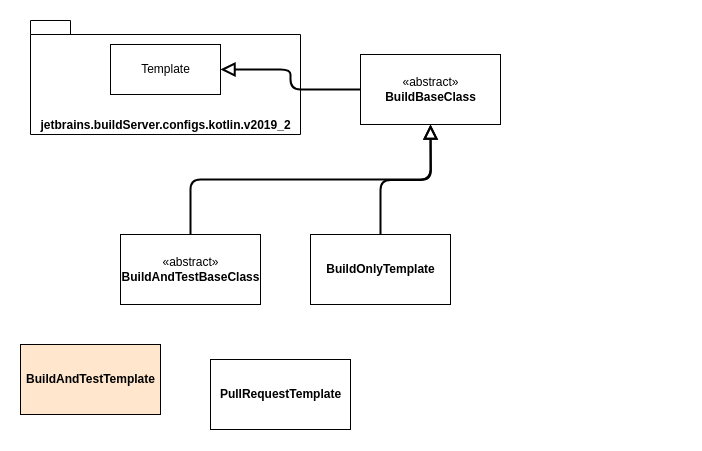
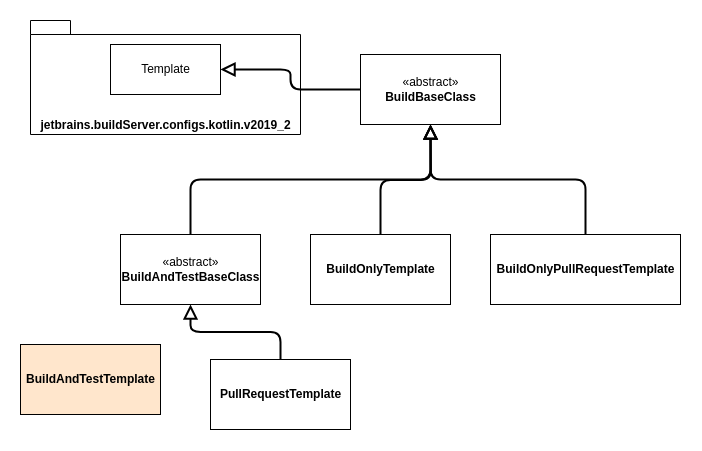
  <mxCell id="0" />
  <mxCell id="1" parent="0" />
  <mxCell id="2" value="«abstract»&lt;br&gt;&lt;b&gt;BuildBaseClass&lt;/b&gt;" style="html=1;" vertex="1" parent="1"><mxGeometry x="360" y="54" width="140" height="70" as="geometry" /></mxCell>
  <mxCell id="3" value="jetbrains.buildServer.configs.kotlin.v2019_2" style="shape=folder;fontStyle=1;spacingTop=10;tabWidth=40;tabHeight=14;tabPosition=left;html=1;verticalAlign=bottom;" vertex="1" parent="1"><mxGeometry x="30" y="20" width="270" height="114" as="geometry" /></mxCell>
  <mxCell id="4" value="Template" style="html=1;" vertex="1" parent="1"><mxGeometry x="110" y="44" width="110" height="50" as="geometry" /></mxCell>
  <mxCell id="5" value="" style="endArrow=block;html=1;endFill=0;endSize=10;startSize=12;strokeWidth=2;exitX=0;exitY=0.5;exitDx=0;exitDy=0;entryX=1;entryY=0.5;entryDx=0;entryDy=0;edgeStyle=orthogonalEdgeStyle;" edge="1" parent="1" source="2" target="4"><mxGeometry width="50" height="50" relative="1" as="geometry"><mxPoint x="140" y="244" as="sourcePoint" /><mxPoint x="190" y="194" as="targetPoint" /></mxGeometry></mxCell>
  <mxCell id="6" value="«abstract»&lt;br&gt;&lt;b&gt;BuildAndTestBaseClass&lt;/b&gt;" style="html=1;" vertex="1" parent="1"><mxGeometry x="120" y="234" width="140" height="70" as="geometry" /></mxCell>
  <mxCell id="7" value="&lt;b&gt;BuildAndTestTemplate&lt;/b&gt;" style="html=1;fillColor=#ffe6cc;" vertex="1" parent="1"><mxGeometry x="20" y="344" width="140" height="70" as="geometry" /></mxCell>
  <mxCell id="8" value="" style="endArrow=block;html=1;endFill=0;endSize=10;startSize=12;strokeWidth=2;exitX=0.5;exitY=0;exitDx=0;exitDy=0;entryX=0.5;entryY=1;entryDx=0;entryDy=0;edgeStyle=orthogonalEdgeStyle;" edge="1" parent="1" source="6" target="2"><mxGeometry width="50" height="50" relative="1" as="geometry"><mxPoint x="370" y="99" as="sourcePoint" /><mxPoint x="230" y="99" as="targetPoint" /></mxGeometry></mxCell>
+ <mxCell id="9" value="&lt;b&gt;BuildOnlyPullRequestTemplate&lt;/b&gt;" style="html=1;" vertex="1" parent="1"><mxGeometry x="490" y="234" width="190" height="70" as="geometry" /></mxCell>
+ <mxCell id="10" value="" style="endArrow=block;html=1;endFill=0;endSize=10;startSize=12;strokeWidth=2;exitX=0.5;exitY=0;exitDx=0;exitDy=0;entryX=0.5;entryY=1;entryDx=0;entryDy=0;jumpStyle=none;rounded=1;edgeStyle=orthogonalEdgeStyle;elbow=vertical;" edge="1" parent="1" source="9" target="2"><mxGeometry width="50" height="50" relative="1" as="geometry"><mxPoint x="280" y="284" as="sourcePoint" /><mxPoint x="440" y="244" as="targetPoint" /></mxGeometry></mxCell>
  <mxCell id="11" value="&lt;b&gt;BuildOnlyTemplate&lt;/b&gt;" style="html=1;" vertex="1" parent="1"><mxGeometry x="310" y="234" width="140" height="70" as="geometry" /></mxCell>
  <mxCell id="12" value="" style="endArrow=block;html=1;endFill=0;endSize=10;startSize=12;strokeWidth=2;exitX=0.5;exitY=0;exitDx=0;exitDy=0;jumpStyle=none;rounded=1;edgeStyle=orthogonalEdgeStyle;elbow=vertical;" edge="1" parent="1" source="11"><mxGeometry width="50" height="50" relative="1" as="geometry"><mxPoint x="607.5" y="174" as="sourcePoint" /><mxPoint x="430" y="124" as="targetPoint" /></mxGeometry></mxCell>
  <mxCell id="13" value="&lt;b&gt;PullRequestTemplate&lt;/b&gt;" style="html=1;" vertex="1" parent="1"><mxGeometry x="210" y="359" width="140" height="70" as="geometry" /></mxCell>
+ <mxCell id="14" value="" style="endArrow=block;html=1;endFill=0;endSize=10;startSize=12;strokeWidth=2;exitX=0.5;exitY=0;exitDx=0;exitDy=0;edgeStyle=orthogonalEdgeStyle;" edge="1" parent="1" source="13" target="6"><mxGeometry width="50" height="50" relative="1" as="geometry"><mxPoint x="190" y="294" as="sourcePoint" /><mxPoint x="350" y="254" as="targetPoint" /></mxGeometry></mxCell>
